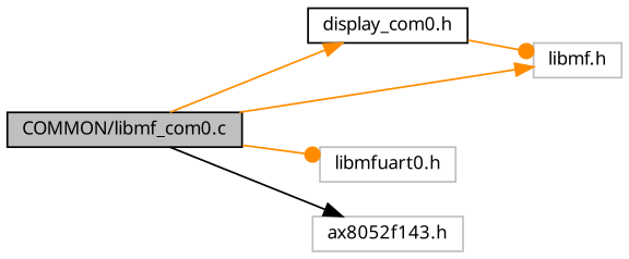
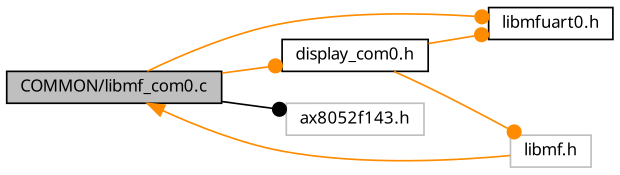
  digraph {
    fontname="Noto Sans"
    rankdir=LR
    node [color=grey75 fillcolor=white fontname="Noto Sans" fontsize=10 shape=record style=filled]
    edge [arrowhead=dot color=darkorange fontname="Noto Sans" fontsize=10 labelfontname=Helvetica labelfontsize=10 style=solid]
    n1 [color=black fillcolor=grey75 fontcolor=black height=0.2 label="COMMON/libmf_com0.c" width=0.4]
    n2 [color=black height=0.2 label="display_com0.h" width=0.4]
    n3 [height=0.2 label="libmf.h" width=0.4]
-   n4 [height=0.2 label="libmfuart0.h" width=0.4]
+   n4 [color=black height=0.2 label="libmfuart0.h" width=0.4]
    n5 [height=0.2 label="ax8052f143.h" width=0.4]
-   n1 -> n2 [arrowhead=normal]
-   n1 -> n3 [arrowhead=normal]
+   n1 -> n2
+   n3 -> n1 [arrowhead=normal]
    n1 -> n4
-   n1 -> n5 [arrowhead=normal color=black]
+   n1 -> n5 [color=black]
    n2 -> n3
+   n2 -> n4
  }
